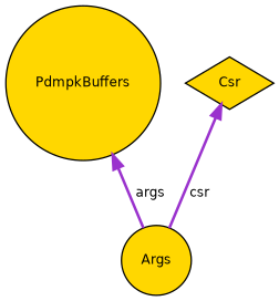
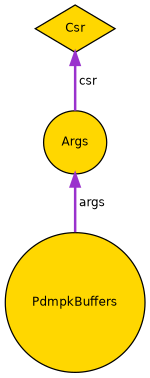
  digraph {
    node [color=black fillcolor=gold fontname=Helvetica fontsize=10 shape=circle style=filled]
    edge [color=darkorchid3 dir=back fontname=Helvetica fontsize=10 labelfontname=Helvetica labelfontsize=10 style=bold]
    n1 [fontcolor=black height=0.2 label=PdmpkBuffers width=0.4]
    n2 [height=0.2 label=Args width=0.4]
    n3 [height=0.2 label=Csr shape=diamond width=0.4]
-   n1 -> n2 [label=" args"]
+   n2 -> n1 [label=" args"]
    n3 -> n2 [label=" csr"]
  }
